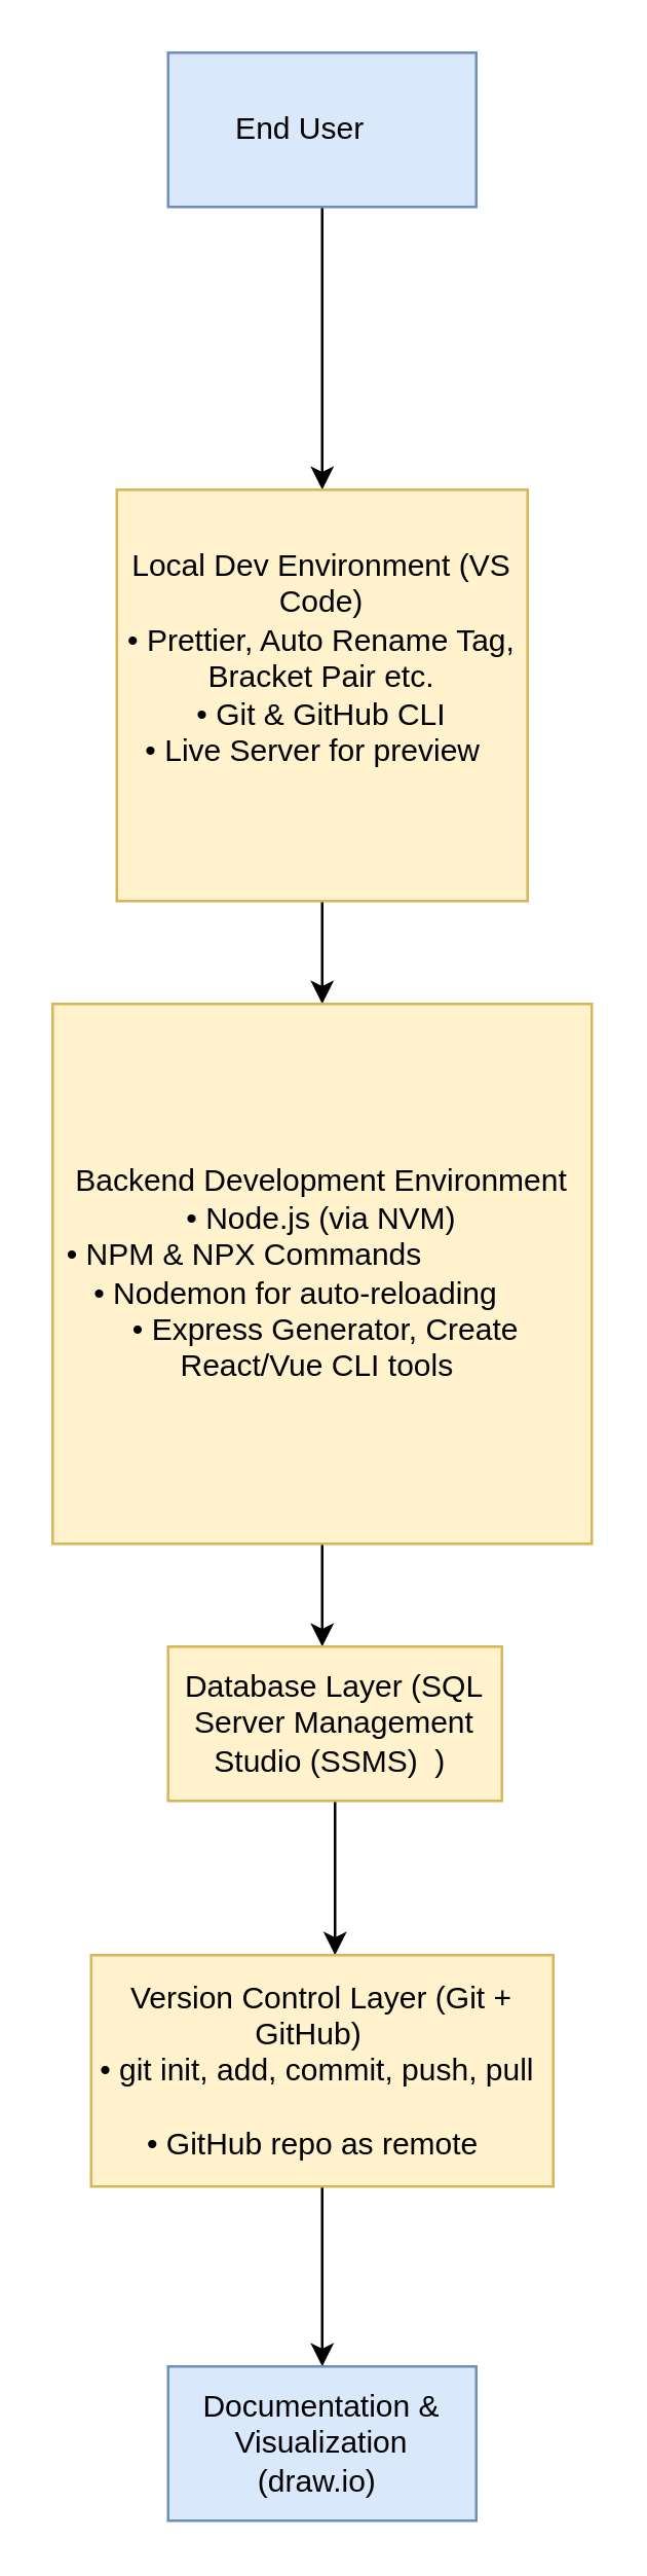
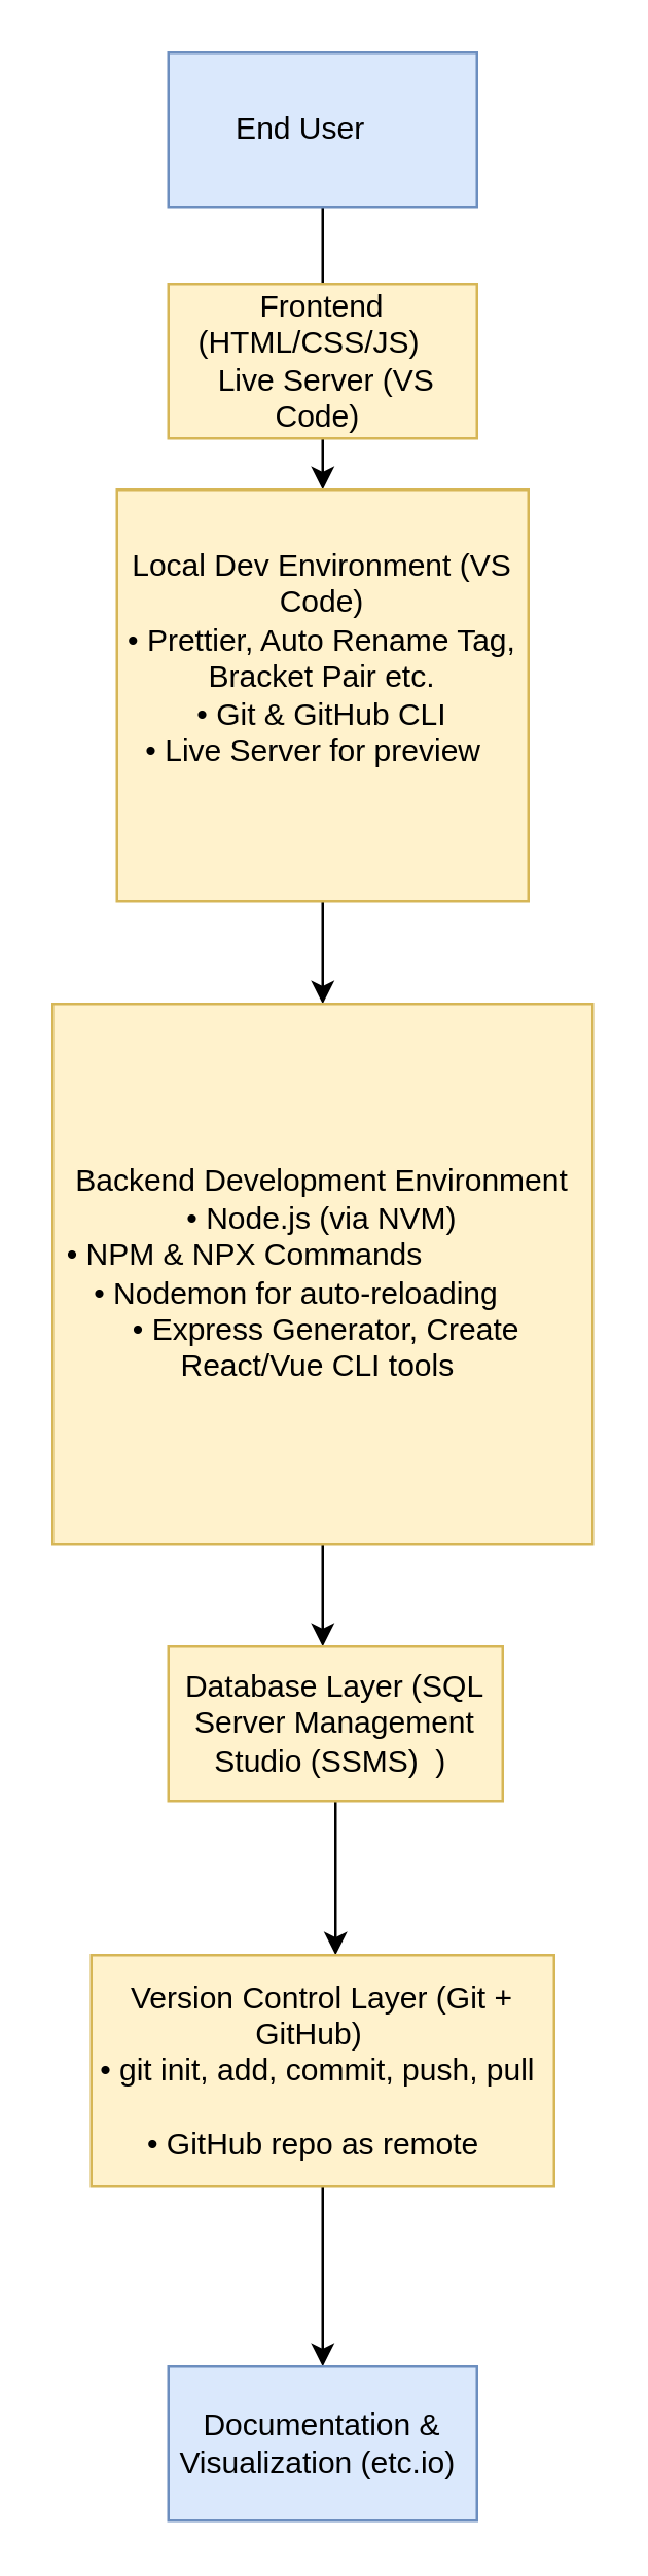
  <mxCell id="0" />
  <mxCell id="1" parent="0" />
  <mxCell id="2" value="" style="edgeStyle=orthogonalEdgeStyle;rounded=0;orthogonalLoop=1;jettySize=auto;html=1;" edge="1" parent="1" source="3" target="6"><mxGeometry relative="1" as="geometry" /></mxCell>
  <mxCell id="3" value="&amp;nbsp;End User&amp;nbsp; &amp;nbsp; &amp;nbsp;&amp;nbsp;" style="rounded=0;whiteSpace=wrap;html=1;fillColor=#dae8fc;strokeColor=#6c8ebf;" vertex="1" parent="1"><mxGeometry x="65" y="20" width="120" height="60" as="geometry" /></mxCell>
+ <mxCell id="4" value="&lt;div&gt;Frontend (HTML/CSS/JS)&amp;nbsp; &amp;nbsp; &amp;nbsp;&lt;span style=&quot;background-color: transparent; color: light-dark(rgb(0, 0, 0), rgb(255, 255, 255));&quot;&gt;Live Server (VS Code)&amp;nbsp;&lt;/span&gt;&lt;/div&gt;" style="rounded=0;whiteSpace=wrap;html=1;fillColor=#fff2cc;strokeColor=#d6b656;" vertex="1" parent="1"><mxGeometry x="65" y="110" width="120" height="60" as="geometry" /></mxCell>
  <mxCell id="5" value="" style="edgeStyle=orthogonalEdgeStyle;rounded=0;orthogonalLoop=1;jettySize=auto;html=1;" edge="1" parent="1" source="6" target="8"><mxGeometry relative="1" as="geometry" /></mxCell>
  <mxCell id="6" value="&lt;div&gt;Local Dev Environment (VS Code)&lt;/div&gt;• Prettier, Auto Rename Tag, Bracket Pair etc.&lt;br&gt;&lt;div&gt;&lt;span style=&quot;background-color: transparent; color: light-dark(rgb(0, 0, 0), rgb(255, 255, 255));&quot;&gt;•&amp;nbsp;&lt;/span&gt;Git &amp;amp; GitHub CLI&lt;/div&gt;&lt;div&gt;&lt;span style=&quot;background-color: transparent; color: light-dark(rgb(0, 0, 0), rgb(255, 255, 255));&quot;&gt;•&amp;nbsp;&lt;/span&gt;Live Server for preview&amp;nbsp;&amp;nbsp;&lt;br&gt;&lt;div&gt;&lt;br&gt;&lt;/div&gt;&lt;div&gt;&lt;br&gt;&lt;/div&gt;&lt;/div&gt;" style="whiteSpace=wrap;html=1;aspect=fixed;fillColor=#fff2cc;strokeColor=#d6b656;" vertex="1" parent="1"><mxGeometry x="45" y="190" width="160" height="160" as="geometry" /></mxCell>
  <mxCell id="7" value="" style="edgeStyle=orthogonalEdgeStyle;rounded=0;orthogonalLoop=1;jettySize=auto;html=1;" edge="1" parent="1" source="8" target="10"><mxGeometry relative="1" as="geometry"><Array as="points"><mxPoint x="125" y="630" /><mxPoint x="125" y="630" /></Array></mxGeometry></mxCell>
  <mxCell id="8" value="Backend Development Environment&lt;div&gt;&lt;span style=&quot;background-color: transparent; color: light-dark(rgb(0, 0, 0), rgb(255, 255, 255));&quot;&gt;• Node.js (via NVM)&lt;/span&gt;&lt;div&gt;&lt;span style=&quot;background-color: transparent; color: light-dark(rgb(0, 0, 0), rgb(255, 255, 255));&quot;&gt;&amp;nbsp;• NPM &amp;amp; NPX Commands&amp;nbsp; &amp;nbsp; &amp;nbsp; &amp;nbsp; &amp;nbsp; &amp;nbsp; &amp;nbsp; &amp;nbsp; &amp;nbsp; &amp;nbsp; &amp;nbsp;&amp;nbsp;&lt;/span&gt;&lt;span style=&quot;background-color: transparent; color: light-dark(rgb(0, 0, 0), rgb(255, 255, 255));&quot;&gt;&amp;nbsp;• Nodemon for auto-reloading&amp;nbsp; &amp;nbsp; &amp;nbsp; &amp;nbsp; &amp;nbsp;&lt;/span&gt;&lt;/div&gt;&lt;div&gt;&lt;span style=&quot;background-color: transparent; color: light-dark(rgb(0, 0, 0), rgb(255, 255, 255));&quot;&gt;&amp;nbsp;&lt;/span&gt;&lt;span style=&quot;background-color: transparent; color: light-dark(rgb(0, 0, 0), rgb(255, 255, 255));&quot;&gt;• Express Generator, Create React/Vue CLI tools&amp;nbsp;&lt;/span&gt;&lt;/div&gt;&lt;/div&gt;" style="whiteSpace=wrap;html=1;aspect=fixed;fillColor=#fff2cc;strokeColor=#d6b656;" vertex="1" parent="1"><mxGeometry x="20" y="390" width="210" height="210" as="geometry" /></mxCell>
  <mxCell id="9" value="" style="edgeStyle=orthogonalEdgeStyle;rounded=0;orthogonalLoop=1;jettySize=auto;html=1;" edge="1" parent="1" source="10" target="12"><mxGeometry relative="1" as="geometry"><Array as="points"><mxPoint x="125" y="800" /><mxPoint x="125" y="800" /></Array></mxGeometry></mxCell>
  <mxCell id="10" value="Database Layer (SQL Server Management Studio (SSMS)&amp;nbsp;&amp;nbsp;)&amp;nbsp;" style="rounded=0;whiteSpace=wrap;html=1;fillColor=#fff2cc;strokeColor=#d6b656;" vertex="1" parent="1"><mxGeometry x="65" y="640" width="130" height="60" as="geometry" /></mxCell>
  <mxCell id="11" value="" style="edgeStyle=orthogonalEdgeStyle;rounded=0;orthogonalLoop=1;jettySize=auto;html=1;" edge="1" parent="1" source="12" target="13"><mxGeometry relative="1" as="geometry" /></mxCell>
  <mxCell id="12" value="Version Control Layer (Git + GitHub)&amp;nbsp; &amp;nbsp;&lt;div&gt;&lt;div&gt;• git init, add, commit, push, pull&amp;nbsp; &amp;nbsp; &amp;nbsp; &amp;nbsp;&lt;/div&gt;&lt;div&gt;&lt;span style=&quot;background-color: transparent; color: light-dark(rgb(0, 0, 0), rgb(255, 255, 255));&quot;&gt;&amp;nbsp;• GitHub repo as remote&amp;nbsp; &amp;nbsp;&lt;/span&gt;&lt;/div&gt;&lt;/div&gt;" style="rounded=0;whiteSpace=wrap;html=1;fillColor=#fff2cc;strokeColor=#d6b656;" vertex="1" parent="1"><mxGeometry x="35" y="760" width="180" height="90" as="geometry" /></mxCell>
- <mxCell id="13" value="Documentation &amp;amp; Visualization (draw.io)&amp;nbsp;" style="rounded=0;whiteSpace=wrap;html=1;fillColor=#dae8fc;strokeColor=#6c8ebf;" vertex="1" parent="1"><mxGeometry x="65" y="920" width="120" height="60" as="geometry" /></mxCell>
+ <mxCell id="13" value="Documentation &amp;amp; Visualization (etc.io)&amp;nbsp;" style="rounded=0;whiteSpace=wrap;html=1;fillColor=#dae8fc;strokeColor=#6c8ebf;" vertex="1" parent="1"><mxGeometry x="65" y="920" width="120" height="60" as="geometry" /></mxCell>
